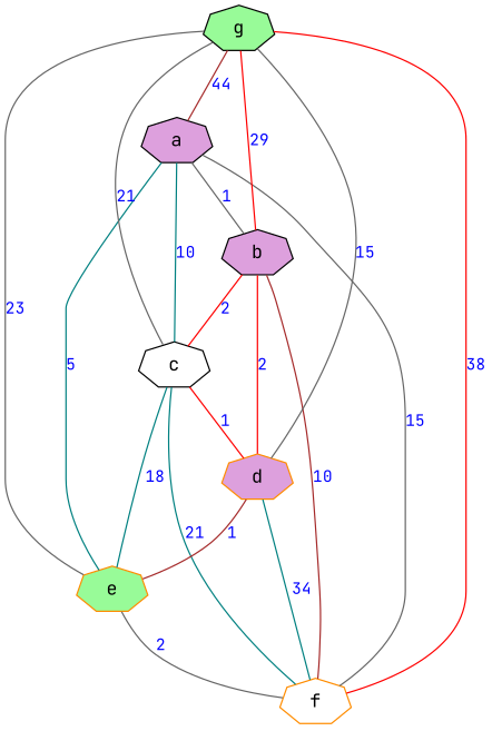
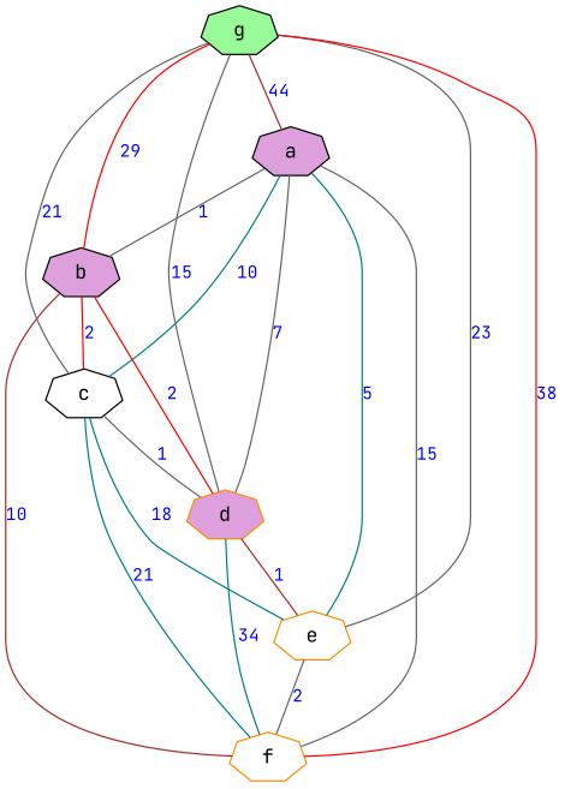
  graph {
    fontname="JetBrains Mono"
    node [color=black fillcolor=plum fontname="JetBrains Mono" fontsize=14 shape=septagon style=filled]
    edge [color=gray40 fontcolor=blue fontname="JetBrains Mono" fontsize=12]
    a
    b
    c [fillcolor=white]
    d [color=darkorange]
-   e [color=darkorange fillcolor=palegreen]
+   e [color=darkorange fillcolor=white]
    f [color=darkorange fillcolor=white]
    g [fillcolor=palegreen]
    a -- b [label=1]
    a -- c [color=teal label=10]
+   a -- d [label=7]
    a -- e [color=teal label=5]
    a -- f [label=15]
    b -- c [color=red label=2]
    b -- d [color=red label=2]
    b -- f [color=brown label=10]
-   c -- d [color=red label=1]
+   c -- d [label=1]
    c -- e [color=teal label=18]
    c -- f [color=teal label=21]
    d -- e [color=brown label=1]
    d -- f [color=teal label=34]
    e -- f [label=2]
    g -- a [color=brown label=44]
    g -- b [color=red label=29]
    g -- c [label=21]
    g -- d [label=15]
    g -- e [label=23]
    g -- f [color=red label=38]
  }
